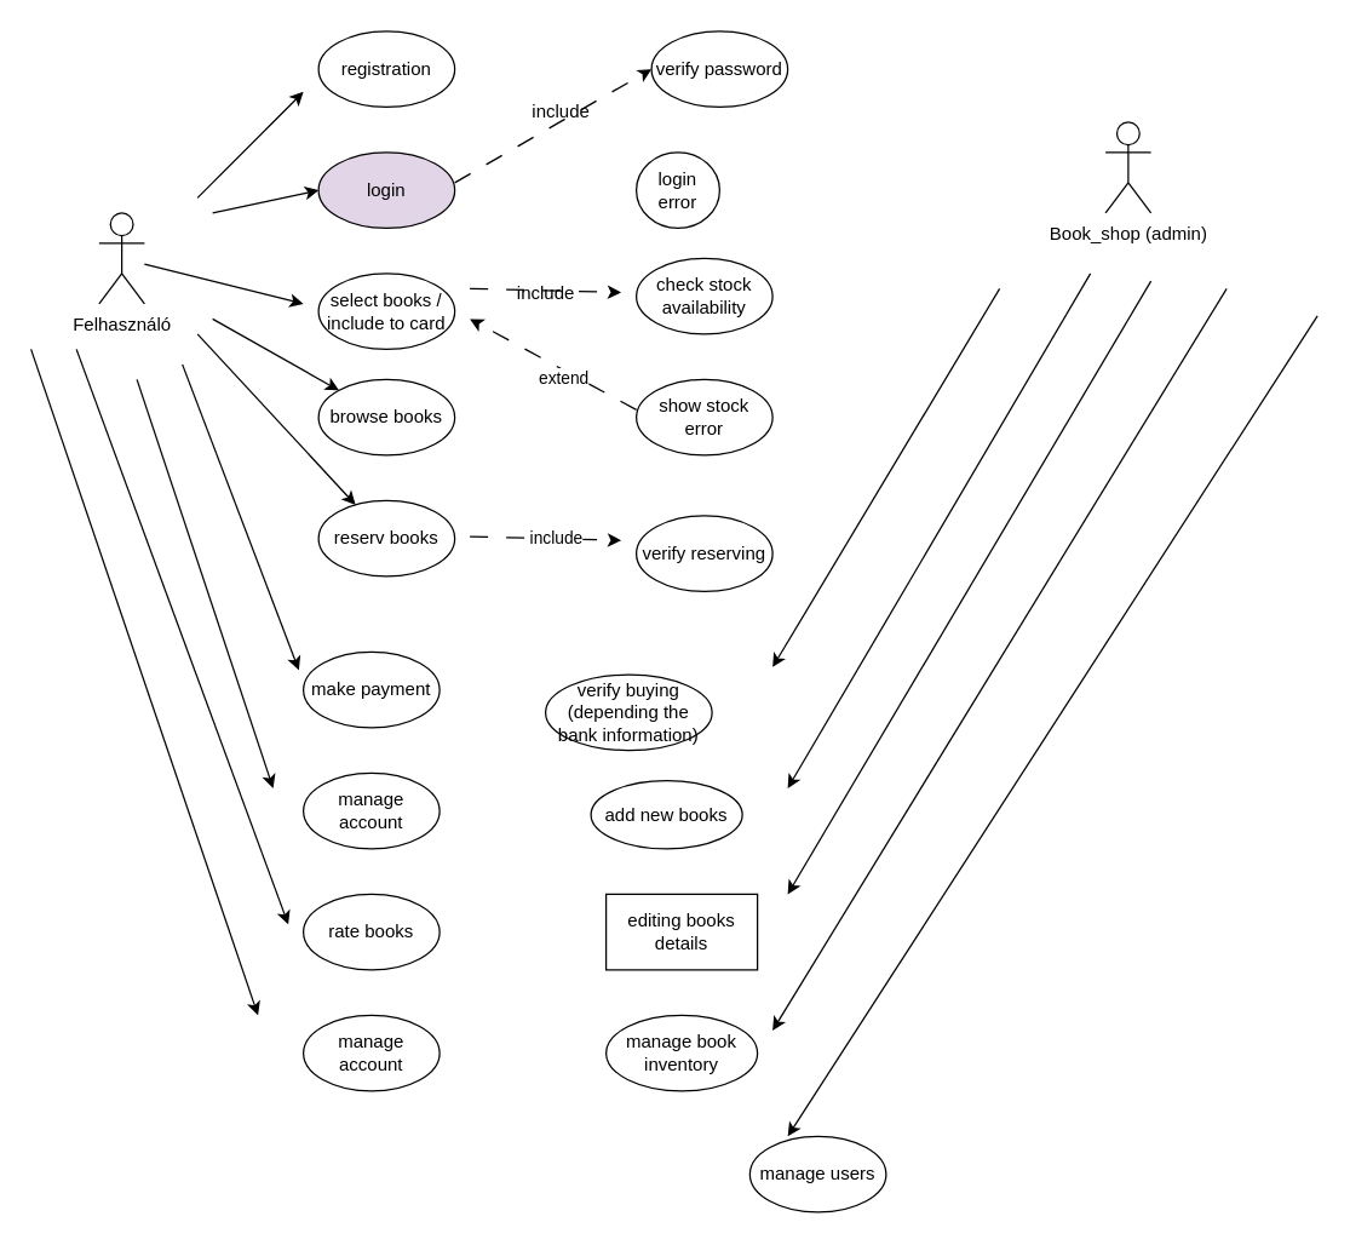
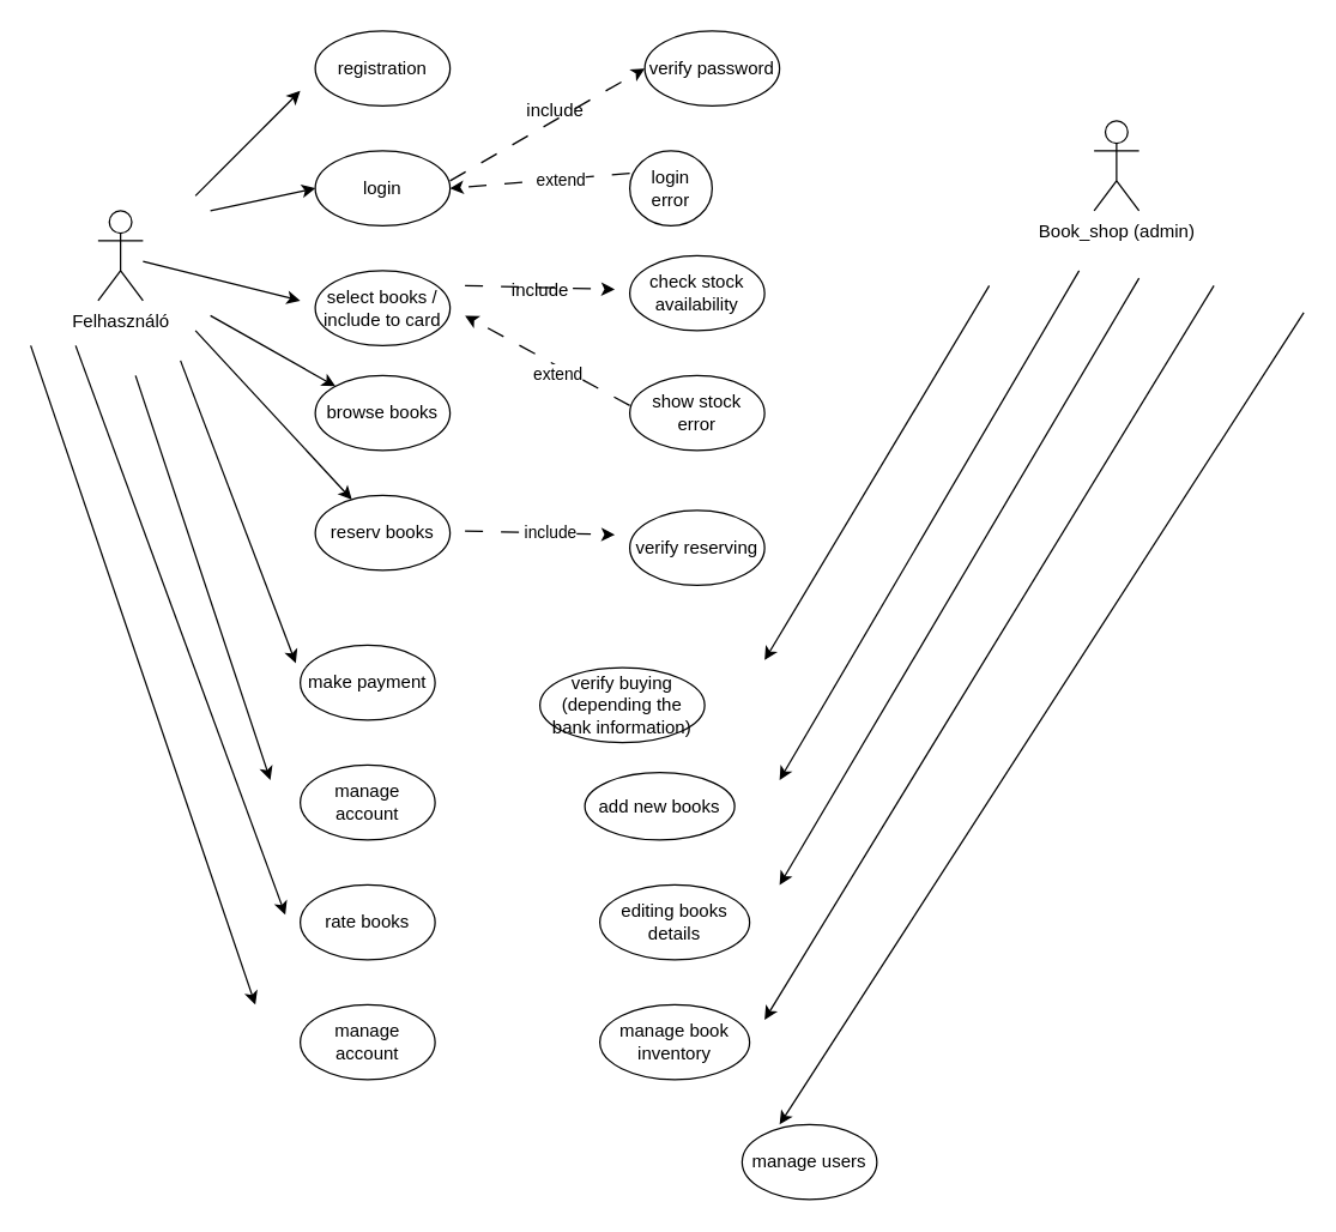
  <mxCell id="0" />
  <mxCell id="1" parent="0" />
  <mxCell id="2" value="Felhasználó" style="shape=umlActor;verticalLabelPosition=bottom;verticalAlign=top;html=1;outlineConnect=0;" vertex="1" parent="1"><mxGeometry x="65" y="140" width="30" height="60" as="geometry" /></mxCell>
  <mxCell id="3" value="registration" style="ellipse;whiteSpace=wrap;html=1;" vertex="1" parent="1"><mxGeometry x="210" y="20" width="90" height="50" as="geometry" /></mxCell>
- <mxCell id="4" value="login" style="ellipse;whiteSpace=wrap;html=1;fillColor=#e1d5e7;" vertex="1" parent="1"><mxGeometry x="210" y="100" width="90" height="50" as="geometry" /></mxCell>
+ <mxCell id="4" value="login" style="ellipse;whiteSpace=wrap;html=1;" vertex="1" parent="1"><mxGeometry x="210" y="100" width="90" height="50" as="geometry" /></mxCell>
  <mxCell id="5" value="select books /&lt;br&gt;include to card" style="ellipse;whiteSpace=wrap;html=1;" vertex="1" parent="1"><mxGeometry x="210" y="180" width="90" height="50" as="geometry" /></mxCell>
  <mxCell id="6" style="edgeStyle=orthogonalEdgeStyle;rounded=0;orthogonalLoop=1;jettySize=auto;html=1;exitX=0.5;exitY=0;exitDx=0;exitDy=0;" edge="1" parent="1"><mxGeometry relative="1" as="geometry"><mxPoint x="255" y="250" as="targetPoint" /><mxPoint x="255" y="250" as="sourcePoint" /></mxGeometry></mxCell>
  <mxCell id="7" value="reserv books" style="ellipse;whiteSpace=wrap;html=1;" vertex="1" parent="1"><mxGeometry x="210" y="330" width="90" height="50" as="geometry" /></mxCell>
  <mxCell id="8" value="Book_shop (admin)" style="shape=umlActor;verticalLabelPosition=bottom;verticalAlign=top;html=1;outlineConnect=0;" vertex="1" parent="1"><mxGeometry x="730" y="80" width="30" height="60" as="geometry" /></mxCell>
  <mxCell id="9" value="verify password" style="ellipse;whiteSpace=wrap;html=1;" vertex="1" parent="1"><mxGeometry x="430" y="20" width="90" height="50" as="geometry" /></mxCell>
  <mxCell id="10" value="" style="endArrow=classic;html=1;rounded=0;entryX=0;entryY=0.5;entryDx=0;entryDy=0;dashed=1;dashPattern=12 12;" edge="1" parent="1" target="9"><mxGeometry relative="1" as="geometry"><mxPoint x="300" y="120" as="sourcePoint" /><mxPoint x="400" y="120" as="targetPoint" /></mxGeometry></mxCell>
  <mxCell id="11" value="" style="endArrow=classic;html=1;rounded=0;" edge="1" parent="1"><mxGeometry width="50" height="50" relative="1" as="geometry"><mxPoint x="130" y="130" as="sourcePoint" /><mxPoint x="200" y="60" as="targetPoint" /></mxGeometry></mxCell>
  <mxCell id="12" value="" style="endArrow=classic;html=1;rounded=0;entryX=0;entryY=0.5;entryDx=0;entryDy=0;" edge="1" parent="1" target="4"><mxGeometry width="50" height="50" relative="1" as="geometry"><mxPoint x="140" y="140" as="sourcePoint" /><mxPoint x="200" y="100" as="targetPoint" /></mxGeometry></mxCell>
  <mxCell id="13" value="" style="endArrow=classic;html=1;rounded=0;" edge="1" parent="1" source="2"><mxGeometry width="50" height="50" relative="1" as="geometry"><mxPoint x="120" y="250" as="sourcePoint" /><mxPoint x="200" y="200" as="targetPoint" /></mxGeometry></mxCell>
  <mxCell id="14" value="" style="endArrow=classic;html=1;rounded=0;" edge="1" parent="1" target="7"><mxGeometry width="50" height="50" relative="1" as="geometry"><mxPoint x="130" y="220" as="sourcePoint" /><mxPoint x="200" y="320" as="targetPoint" /></mxGeometry></mxCell>
  <mxCell id="15" value="login error" style="ellipse;whiteSpace=wrap;html=1;" vertex="1" parent="1"><mxGeometry x="420" y="100" width="55" height="50" as="geometry" /></mxCell>
+ <mxCell id="16" value="" style="endArrow=classic;html=1;rounded=0;dashed=1;dashPattern=12 12;exitX=0;exitY=0.3;exitDx=0;exitDy=0;exitPerimeter=0;entryX=1;entryY=0.5;entryDx=0;entryDy=0;" edge="1" parent="1" source="15" target="4"><mxGeometry relative="1" as="geometry"><mxPoint x="340" y="170" as="sourcePoint" /><mxPoint x="320" y="140" as="targetPoint" /></mxGeometry></mxCell>
+ <mxCell id="17" value="extend" style="edgeLabel;html=1;align=center;verticalAlign=middle;resizable=0;points=[];" vertex="1" connectable="0" parent="16"><mxGeometry x="-0.215" y="1" relative="1" as="geometry"><mxPoint as="offset" /></mxGeometry></mxCell>
  <mxCell id="18" value="check stock availability" style="ellipse;whiteSpace=wrap;html=1;" vertex="1" parent="1"><mxGeometry x="420" y="170" width="90" height="50" as="geometry" /></mxCell>
  <mxCell id="19" value="" style="endArrow=classic;html=1;rounded=0;dashed=1;dashPattern=12 12;" edge="1" parent="1"><mxGeometry relative="1" as="geometry"><mxPoint x="310" y="190" as="sourcePoint" /><mxPoint x="410" y="192.5" as="targetPoint" /></mxGeometry></mxCell>
  <mxCell id="20" value="show stock error" style="ellipse;whiteSpace=wrap;html=1;" vertex="1" parent="1"><mxGeometry x="420" y="250" width="90" height="50" as="geometry" /></mxCell>
  <mxCell id="21" value="" style="endArrow=classic;html=1;rounded=0;dashed=1;dashPattern=12 12;exitX=0;exitY=0.3;exitDx=0;exitDy=0;exitPerimeter=0;" edge="1" parent="1"><mxGeometry relative="1" as="geometry"><mxPoint x="420" y="270" as="sourcePoint" /><mxPoint x="310" y="210" as="targetPoint" /></mxGeometry></mxCell>
  <mxCell id="22" value="extend" style="edgeLabel;html=1;align=center;verticalAlign=middle;resizable=0;points=[];" vertex="1" connectable="0" parent="21"><mxGeometry x="-0.159" y="4" relative="1" as="geometry"><mxPoint as="offset" /></mxGeometry></mxCell>
  <mxCell id="23" value="verify reserving" style="ellipse;whiteSpace=wrap;html=1;" vertex="1" parent="1"><mxGeometry x="420" y="340" width="90" height="50" as="geometry" /></mxCell>
  <mxCell id="24" value="" style="endArrow=classic;html=1;rounded=0;dashed=1;dashPattern=12 12;" edge="1" parent="1"><mxGeometry relative="1" as="geometry"><mxPoint x="310" y="353.75" as="sourcePoint" /><mxPoint x="410" y="356.25" as="targetPoint" /></mxGeometry></mxCell>
  <mxCell id="25" value="include" style="edgeLabel;html=1;align=center;verticalAlign=middle;resizable=0;points=[];" vertex="1" connectable="0" parent="24"><mxGeometry x="0.119" y="1" relative="1" as="geometry"><mxPoint as="offset" /></mxGeometry></mxCell>
  <mxCell id="26" value="make payment" style="ellipse;whiteSpace=wrap;html=1;" vertex="1" parent="1"><mxGeometry x="200" y="430" width="90" height="50" as="geometry" /></mxCell>
  <mxCell id="27" value="add new books" style="ellipse;whiteSpace=wrap;html=1;" vertex="1" parent="1"><mxGeometry x="390" y="515" width="100" height="45" as="geometry" /></mxCell>
  <mxCell id="28" value="" style="endArrow=classic;html=1;rounded=0;" edge="1" parent="1"><mxGeometry width="50" height="50" relative="1" as="geometry"><mxPoint x="720" y="180" as="sourcePoint" /><mxPoint x="520" y="520" as="targetPoint" /></mxGeometry></mxCell>
  <mxCell id="29" value="include" style="text;html=1;align=center;verticalAlign=middle;resizable=0;points=[];autosize=1;strokeColor=none;fillColor=none;" vertex="1" parent="1"><mxGeometry x="340" y="58" width="60" height="30" as="geometry" /></mxCell>
  <mxCell id="30" value="include" style="text;html=1;align=center;verticalAlign=middle;resizable=0;points=[];autosize=1;strokeColor=none;fillColor=none;" vertex="1" parent="1"><mxGeometry x="330" y="178" width="60" height="30" as="geometry" /></mxCell>
  <mxCell id="31" value="" style="endArrow=classic;html=1;rounded=0;" edge="1" parent="1"><mxGeometry width="50" height="50" relative="1" as="geometry"><mxPoint x="120" y="240" as="sourcePoint" /><mxPoint x="197" y="442" as="targetPoint" /></mxGeometry></mxCell>
  <mxCell id="32" value="verify buying&lt;br&gt;(depending the bank information&lt;span style=&quot;background-color: initial;&quot;&gt;)&lt;/span&gt;" style="ellipse;whiteSpace=wrap;html=1;" vertex="1" parent="1"><mxGeometry x="360" y="445" width="110" height="50" as="geometry" /></mxCell>
  <mxCell id="33" value="" style="endArrow=classic;html=1;rounded=0;" edge="1" parent="1"><mxGeometry width="50" height="50" relative="1" as="geometry"><mxPoint x="660" y="190" as="sourcePoint" /><mxPoint x="510" y="440" as="targetPoint" /></mxGeometry></mxCell>
- <mxCell id="34" value="editing books details" style="whiteSpace=wrap;html=1;rounded=0;" vertex="1" parent="1"><mxGeometry x="400" y="590" width="100" height="50" as="geometry" /></mxCell>
+ <mxCell id="34" value="editing books details" style="ellipse;whiteSpace=wrap;html=1;" vertex="1" parent="1"><mxGeometry x="400" y="590" width="100" height="50" as="geometry" /></mxCell>
  <mxCell id="35" value="" style="endArrow=classic;html=1;rounded=0;" edge="1" parent="1"><mxGeometry width="50" height="50" relative="1" as="geometry"><mxPoint x="760" y="185" as="sourcePoint" /><mxPoint x="520" y="590" as="targetPoint" /></mxGeometry></mxCell>
  <mxCell id="36" value="browse books" style="ellipse;whiteSpace=wrap;html=1;" vertex="1" parent="1"><mxGeometry x="210" y="250" width="90" height="50" as="geometry" /></mxCell>
  <mxCell id="37" value="" style="endArrow=classic;html=1;rounded=0;" edge="1" parent="1" target="36"><mxGeometry width="50" height="50" relative="1" as="geometry"><mxPoint x="140" y="210" as="sourcePoint" /><mxPoint x="220" y="227" as="targetPoint" /></mxGeometry></mxCell>
  <mxCell id="38" value="manage book inventory" style="ellipse;whiteSpace=wrap;html=1;" vertex="1" parent="1"><mxGeometry x="400" y="670" width="100" height="50" as="geometry" /></mxCell>
  <mxCell id="39" value="manage account" style="ellipse;whiteSpace=wrap;html=1;" vertex="1" parent="1"><mxGeometry x="200" y="510" width="90" height="50" as="geometry" /></mxCell>
  <mxCell id="40" value="rate books" style="ellipse;whiteSpace=wrap;html=1;" vertex="1" parent="1"><mxGeometry x="200" y="590" width="90" height="50" as="geometry" /></mxCell>
  <mxCell id="41" value="" style="endArrow=classic;html=1;rounded=0;" edge="1" parent="1"><mxGeometry width="50" height="50" relative="1" as="geometry"><mxPoint x="90" y="250" as="sourcePoint" /><mxPoint x="180" y="520" as="targetPoint" /></mxGeometry></mxCell>
  <mxCell id="42" value="" style="endArrow=classic;html=1;rounded=0;" edge="1" parent="1"><mxGeometry width="50" height="50" relative="1" as="geometry"><mxPoint x="50" y="230" as="sourcePoint" /><mxPoint x="190" y="610" as="targetPoint" /></mxGeometry></mxCell>
  <mxCell id="43" value="" style="endArrow=classic;html=1;rounded=0;" edge="1" parent="1"><mxGeometry width="50" height="50" relative="1" as="geometry"><mxPoint x="810" y="190" as="sourcePoint" /><mxPoint x="510" y="680" as="targetPoint" /></mxGeometry></mxCell>
  <mxCell id="44" value="manage account" style="ellipse;whiteSpace=wrap;html=1;" vertex="1" parent="1"><mxGeometry x="200" y="670" width="90" height="50" as="geometry" /></mxCell>
  <mxCell id="45" value="manage users" style="ellipse;whiteSpace=wrap;html=1;" vertex="1" parent="1"><mxGeometry x="495" y="750" width="90" height="50" as="geometry" /></mxCell>
  <mxCell id="46" value="" style="endArrow=classic;html=1;rounded=0;" edge="1" parent="1"><mxGeometry width="50" height="50" relative="1" as="geometry"><mxPoint x="870" y="208" as="sourcePoint" /><mxPoint x="520" y="750" as="targetPoint" /></mxGeometry></mxCell>
  <mxCell id="47" value="" style="endArrow=classic;html=1;rounded=0;" edge="1" parent="1"><mxGeometry width="50" height="50" relative="1" as="geometry"><mxPoint x="20" y="230" as="sourcePoint" /><mxPoint x="170" y="670" as="targetPoint" /></mxGeometry></mxCell>
